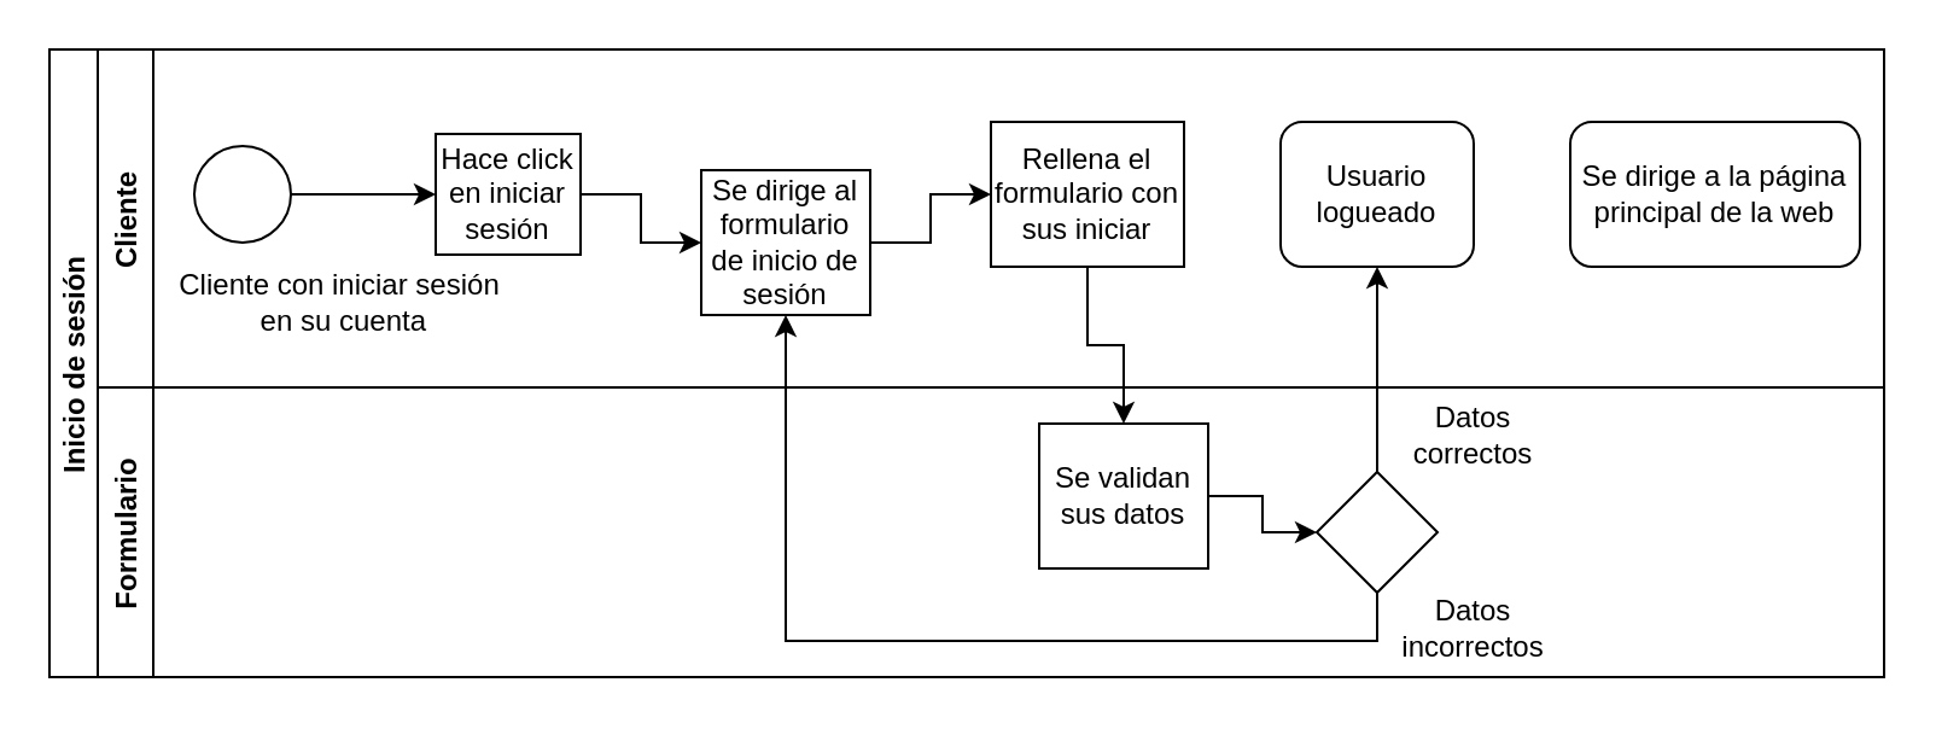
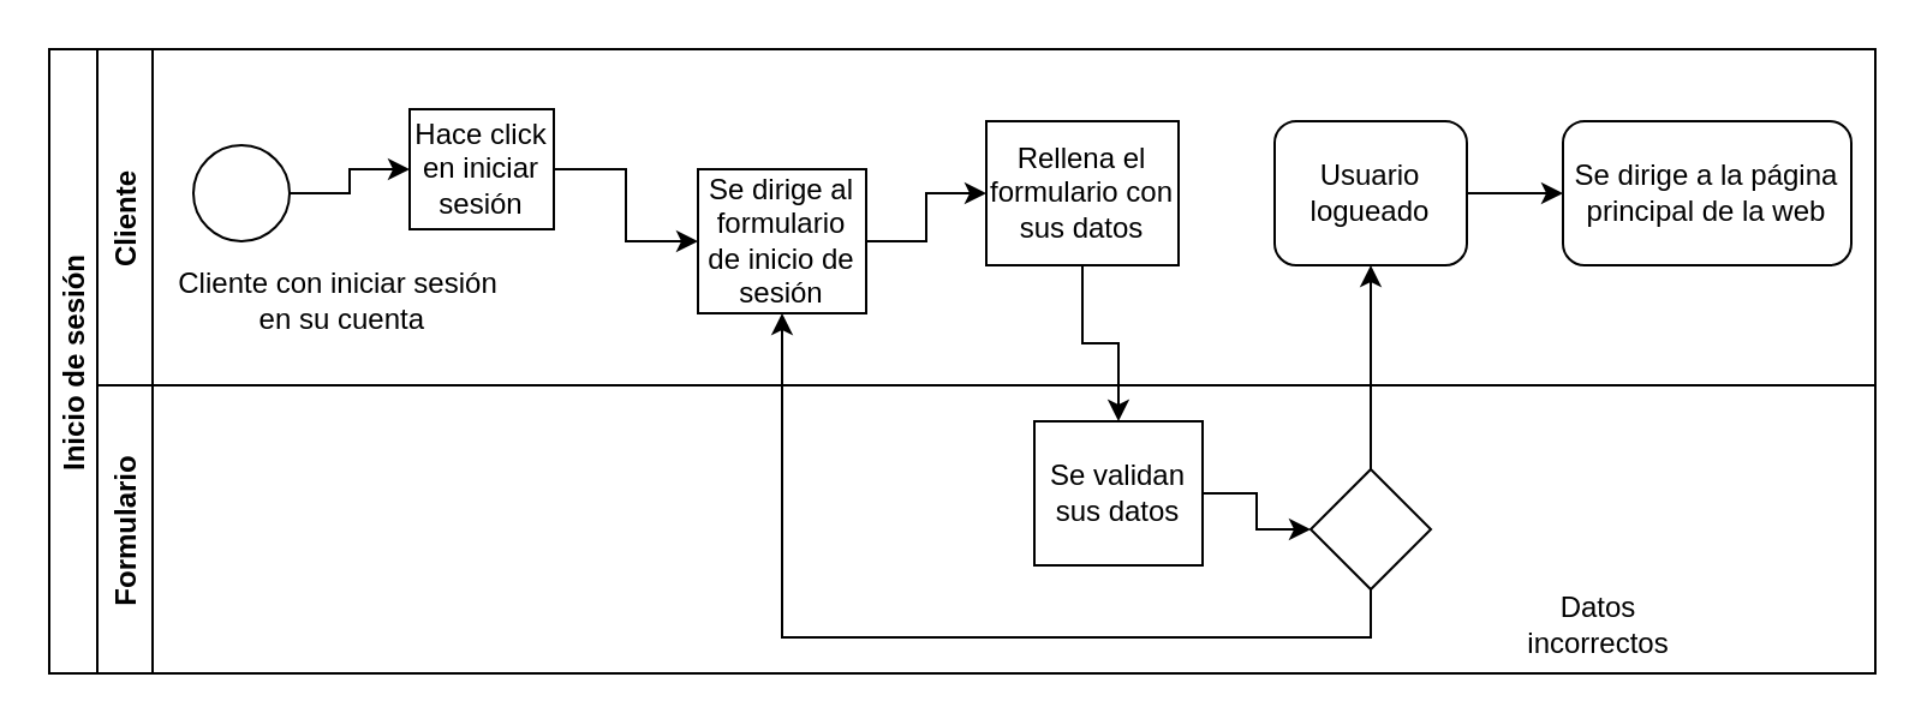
  <mxCell id="0" />
  <mxCell id="1" parent="0" />
  <mxCell id="2" value="Inicio de sesión" style="swimlane;horizontal=0;startSize=20;" vertex="1" parent="1"><mxGeometry x="20" y="20" width="760" height="260" as="geometry"><mxRectangle x="40" y="140" width="30" height="110" as="alternateBounds" /></mxGeometry></mxCell>
  <mxCell id="3" value="Cliente" style="swimlane;horizontal=0;" vertex="1" parent="2"><mxGeometry x="20" width="740" height="140" as="geometry" /></mxCell>
  <mxCell id="4" style="edgeStyle=orthogonalEdgeStyle;rounded=0;orthogonalLoop=1;jettySize=auto;html=1;exitX=1;exitY=0.5;exitDx=0;exitDy=0;entryX=0;entryY=0.5;entryDx=0;entryDy=0;" edge="1" parent="3" source="5" target="8"><mxGeometry relative="1" as="geometry" /></mxCell>
  <mxCell id="5" value="" style="ellipse;whiteSpace=wrap;html=1;aspect=fixed;" vertex="1" parent="3"><mxGeometry x="40" y="40" width="40" height="40" as="geometry" /></mxCell>
  <mxCell id="6" value="Cliente con iniciar sesión&lt;br&gt;&amp;nbsp;en su cuenta" style="text;html=1;align=center;verticalAlign=middle;resizable=0;points=[];autosize=1;strokeColor=none;fillColor=none;" vertex="1" parent="3"><mxGeometry x="20" y="90" width="160" height="30" as="geometry" /></mxCell>
  <mxCell id="7" style="edgeStyle=orthogonalEdgeStyle;rounded=0;orthogonalLoop=1;jettySize=auto;html=1;exitX=1;exitY=0.5;exitDx=0;exitDy=0;entryX=0;entryY=0.5;entryDx=0;entryDy=0;" edge="1" parent="3" source="8" target="10"><mxGeometry relative="1" as="geometry" /></mxCell>
- <mxCell id="8" value="Hace click en iniciar sesión" style="rounded=0;whiteSpace=wrap;html=1;" vertex="1" parent="3"><mxGeometry x="140" y="35" width="60" height="50" as="geometry" /></mxCell>
+ <mxCell id="8" value="Hace click en iniciar sesión" style="rounded=0;whiteSpace=wrap;html=1;" vertex="1" parent="3"><mxGeometry x="130" y="25" width="60" height="50" as="geometry" /></mxCell>
  <mxCell id="9" style="edgeStyle=orthogonalEdgeStyle;rounded=0;orthogonalLoop=1;jettySize=auto;html=1;exitX=1;exitY=0.5;exitDx=0;exitDy=0;entryX=0;entryY=0.5;entryDx=0;entryDy=0;" edge="1" parent="3" source="10" target="11"><mxGeometry relative="1" as="geometry" /></mxCell>
  <mxCell id="10" value="Se dirige al formulario de inicio de sesión" style="rounded=0;whiteSpace=wrap;html=1;" vertex="1" parent="3"><mxGeometry x="250" y="50" width="70" height="60" as="geometry" /></mxCell>
- <mxCell id="11" value="Rellena el formulario con sus iniciar" style="rounded=0;whiteSpace=wrap;html=1;" vertex="1" parent="3"><mxGeometry x="370" y="30" width="80" height="60" as="geometry" /></mxCell>
+ <mxCell id="11" value="Rellena el formulario con sus datos" style="rounded=0;whiteSpace=wrap;html=1;" vertex="1" parent="3"><mxGeometry x="370" y="30" width="80" height="60" as="geometry" /></mxCell>
  <mxCell id="12" value="Se dirige a la página principal de la web" style="whiteSpace=wrap;html=1;rounded=1;" vertex="1" parent="3"><mxGeometry x="610" y="30" width="120" height="60" as="geometry" /></mxCell>
+ <mxCell id="13" style="edgeStyle=orthogonalEdgeStyle;rounded=0;orthogonalLoop=1;jettySize=auto;html=1;exitX=1;exitY=0.5;exitDx=0;exitDy=0;entryX=0;entryY=0.5;entryDx=0;entryDy=0;" edge="1" parent="3" source="14" target="12"><mxGeometry relative="1" as="geometry" /></mxCell>
  <mxCell id="14" value="Usuario logueado" style="whiteSpace=wrap;html=1;rounded=1;" vertex="1" parent="3"><mxGeometry x="490" y="30" width="80" height="60" as="geometry" /></mxCell>
  <mxCell id="15" value="Formulario" style="swimlane;horizontal=0;" vertex="1" parent="2"><mxGeometry x="20" y="140" width="740" height="120" as="geometry" /></mxCell>
  <mxCell id="16" style="edgeStyle=orthogonalEdgeStyle;rounded=0;orthogonalLoop=1;jettySize=auto;html=1;exitX=1;exitY=0.5;exitDx=0;exitDy=0;entryX=0;entryY=0.5;entryDx=0;entryDy=0;" edge="1" parent="15" source="17" target="18"><mxGeometry relative="1" as="geometry" /></mxCell>
  <mxCell id="17" value="Se validan sus datos" style="rounded=0;whiteSpace=wrap;html=1;" vertex="1" parent="15"><mxGeometry x="390" y="15" width="70" height="60" as="geometry" /></mxCell>
  <mxCell id="18" value="" style="rhombus;whiteSpace=wrap;html=1;" vertex="1" parent="15"><mxGeometry x="505" y="35" width="50" height="50" as="geometry" /></mxCell>
- <mxCell id="19" value="Datos incorrectos" style="text;html=1;strokeColor=none;fillColor=none;align=center;verticalAlign=middle;whiteSpace=wrap;rounded=0;" vertex="1" parent="15"><mxGeometry x="540" y="85" width="60" height="30" as="geometry" /></mxCell>
- <mxCell id="20" value="Datos correctos" style="text;html=1;strokeColor=none;fillColor=none;align=center;verticalAlign=middle;whiteSpace=wrap;rounded=0;" vertex="1" parent="15"><mxGeometry x="540" y="5" width="60" height="30" as="geometry" /></mxCell>
+ <mxCell id="19" value="Datos incorrectos" style="text;html=1;strokeColor=none;fillColor=none;align=center;verticalAlign=middle;whiteSpace=wrap;rounded=0;" vertex="1" parent="15"><mxGeometry x="595" y="85" width="60" height="30" as="geometry" /></mxCell>
  <mxCell id="21" style="edgeStyle=orthogonalEdgeStyle;rounded=0;orthogonalLoop=1;jettySize=auto;html=1;exitX=0.5;exitY=1;exitDx=0;exitDy=0;entryX=0.5;entryY=0;entryDx=0;entryDy=0;" edge="1" parent="2" source="11" target="17"><mxGeometry relative="1" as="geometry" /></mxCell>
  <mxCell id="22" style="edgeStyle=orthogonalEdgeStyle;rounded=0;orthogonalLoop=1;jettySize=auto;html=1;exitX=0.5;exitY=1;exitDx=0;exitDy=0;entryX=0.5;entryY=1;entryDx=0;entryDy=0;" edge="1" parent="2" source="18" target="10"><mxGeometry relative="1" as="geometry" /></mxCell>
  <mxCell id="23" style="edgeStyle=orthogonalEdgeStyle;rounded=0;orthogonalLoop=1;jettySize=auto;html=1;exitX=0.5;exitY=0;exitDx=0;exitDy=0;entryX=0.5;entryY=1;entryDx=0;entryDy=0;" edge="1" parent="2" source="18" target="14"><mxGeometry relative="1" as="geometry"><mxPoint x="535" y="80" as="targetPoint" /></mxGeometry></mxCell>
